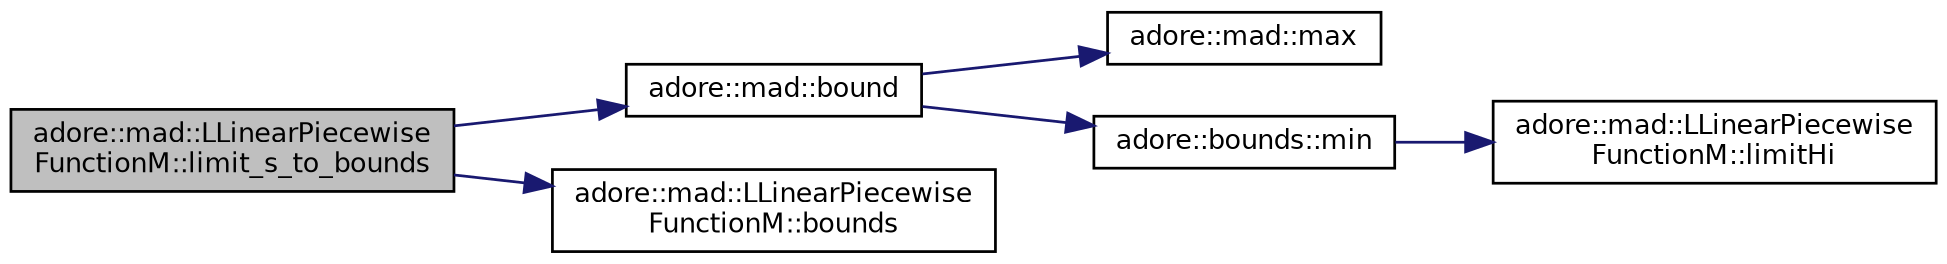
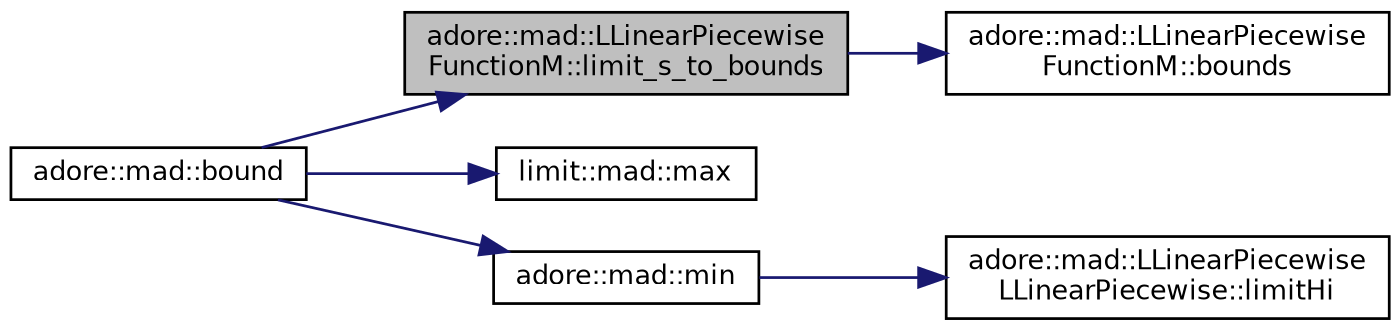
  digraph {
    rankdir=LR
    node [color=black fillcolor=white fontname=Helvetica fontsize=10 shape=record style=filled]
    edge [color=midnightblue fontname=Helvetica fontsize=10 labelfontname=Helvetica labelfontsize=10 style=solid]
    n1 [fillcolor=grey75 fontcolor=black height=0.2 label="adore::mad::LLinearPiecewise\lFunctionM::limit_s_to_bounds" width=0.4]
    n2 [height=0.2 label="adore::mad::bound" width=0.4]
    n3 [height=0.2 label="adore::mad::LLinearPiecewise\lFunctionM::bounds" width=0.4]
-   n4 [height=0.2 label="adore::mad::max" width=0.4]
-   n5 [height=0.2 label="adore::bounds::min" width=0.4]
-   n6 [height=0.2 label="adore::mad::LLinearPiecewise\lFunctionM::limitHi" width=0.4]
-   n1 -> n2
+   n4 [height=0.2 label="limit::mad::max" width=0.4]
+   n5 [height=0.2 label="adore::mad::min" width=0.4]
+   n6 [height=0.2 label="adore::mad::LLinearPiecewise\lLLinearPiecewise::limitHi" width=0.4]
+   n2 -> n1
    n1 -> n3
    n2 -> n4
    n2 -> n5
    n5 -> n6
  }
